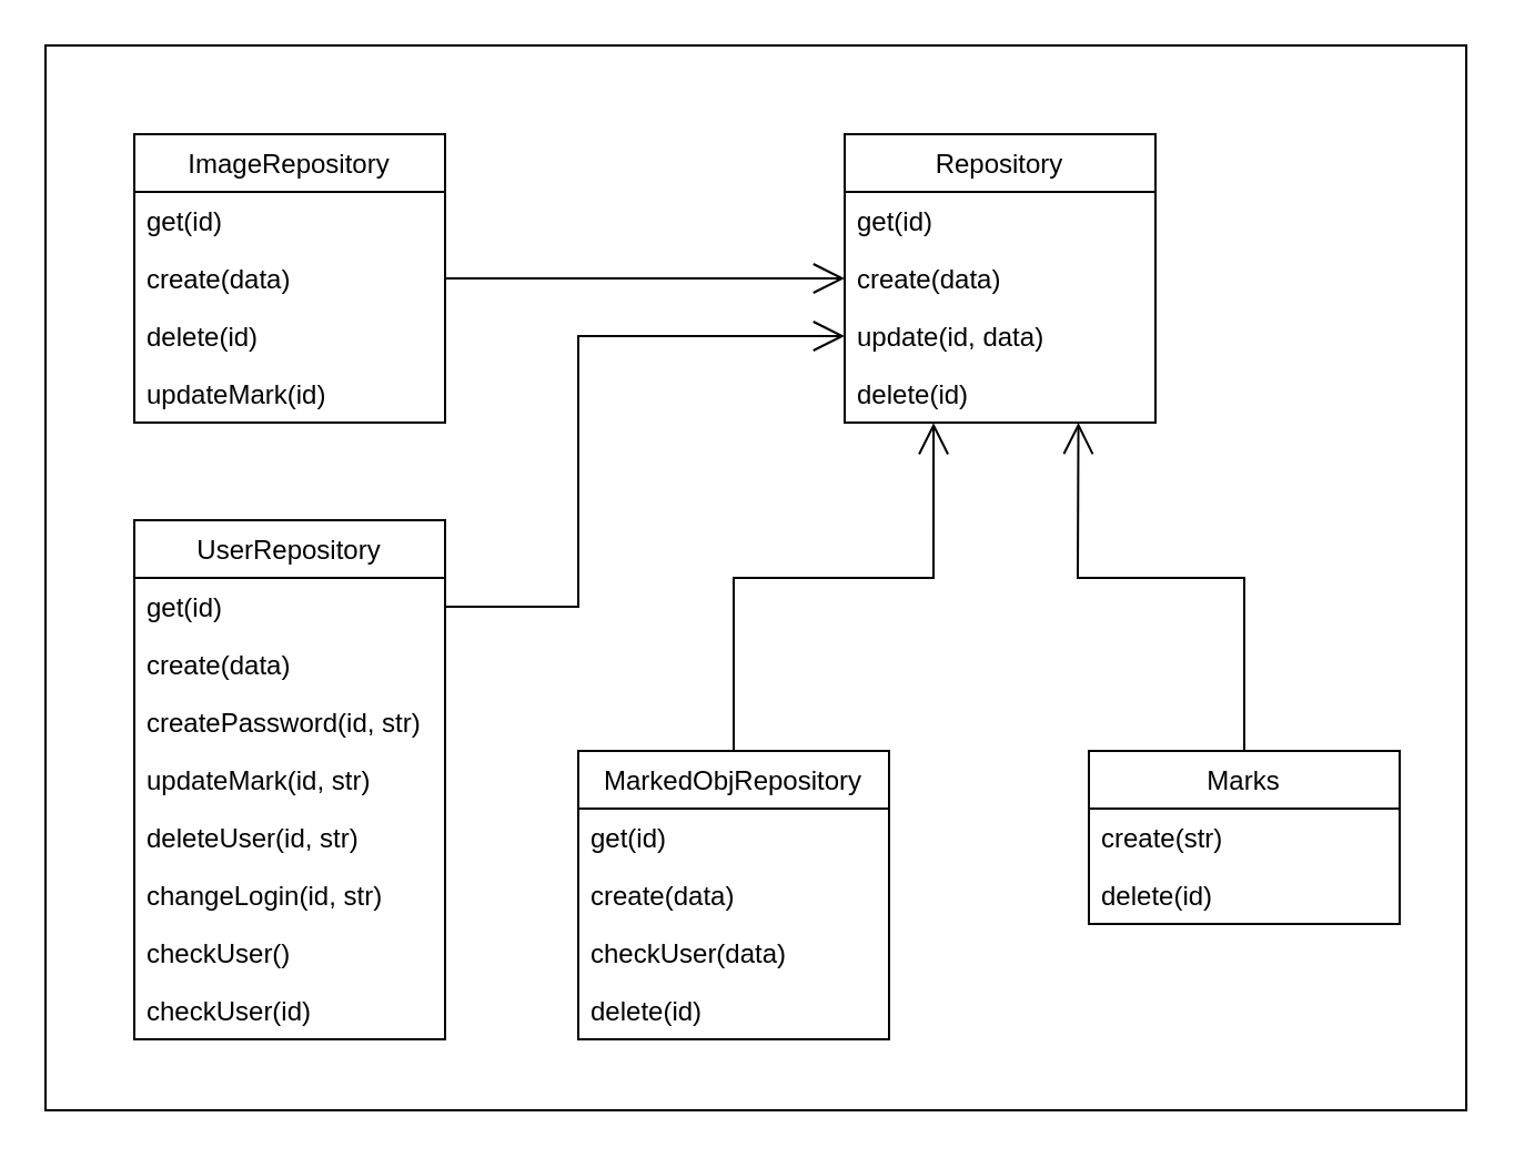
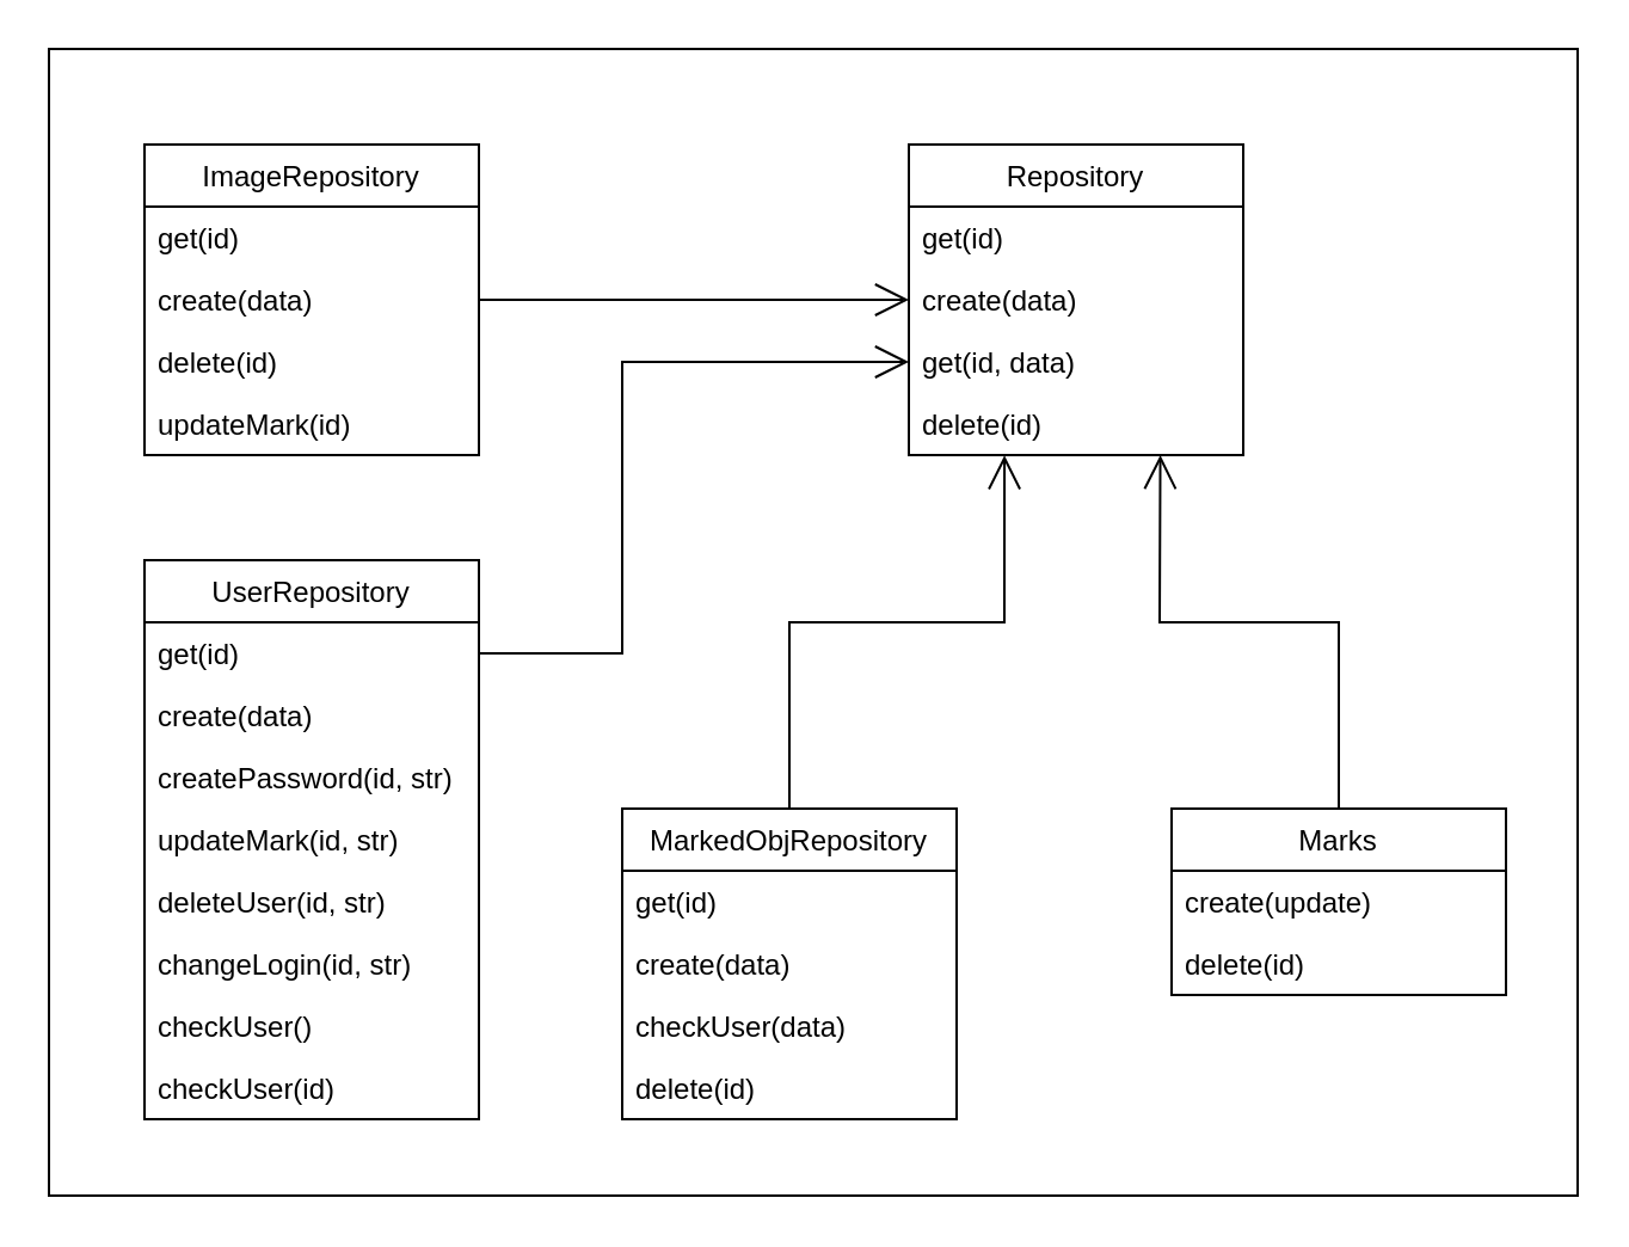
  <mxCell id="0" />
  <mxCell id="1" parent="0" />
  <mxCell id="2" value="" style="rounded=0;whiteSpace=wrap;html=1;" vertex="1" parent="1"><mxGeometry x="20" y="20" width="640" height="480" as="geometry" /></mxCell>
  <mxCell id="3" value="Repository" style="swimlane;fontStyle=0;childLayout=stackLayout;horizontal=1;startSize=26;fillColor=none;horizontalStack=0;resizeParent=1;resizeParentMax=0;resizeLast=0;collapsible=1;marginBottom=0;" vertex="1" parent="1"><mxGeometry x="380" y="60" width="140" height="130" as="geometry" /></mxCell>
  <mxCell id="4" value="get(id)" style="text;strokeColor=none;fillColor=none;align=left;verticalAlign=top;spacingLeft=4;spacingRight=4;overflow=hidden;rotatable=0;points=[[0,0.5],[1,0.5]];portConstraint=eastwest;" vertex="1" parent="3"><mxGeometry y="26" width="140" height="26" as="geometry" /></mxCell>
  <mxCell id="5" value="create(data)" style="text;strokeColor=none;fillColor=none;align=left;verticalAlign=top;spacingLeft=4;spacingRight=4;overflow=hidden;rotatable=0;points=[[0,0.5],[1,0.5]];portConstraint=eastwest;" vertex="1" parent="3"><mxGeometry y="52" width="140" height="26" as="geometry" /></mxCell>
- <mxCell id="6" value="update(id, data)" style="text;strokeColor=none;fillColor=none;align=left;verticalAlign=top;spacingLeft=4;spacingRight=4;overflow=hidden;rotatable=0;points=[[0,0.5],[1,0.5]];portConstraint=eastwest;" vertex="1" parent="3"><mxGeometry y="78" width="140" height="26" as="geometry" /></mxCell>
+ <mxCell id="6" value="get(id, data)" style="text;strokeColor=none;fillColor=none;align=left;verticalAlign=top;spacingLeft=4;spacingRight=4;overflow=hidden;rotatable=0;points=[[0,0.5],[1,0.5]];portConstraint=eastwest;" vertex="1" parent="3"><mxGeometry y="78" width="140" height="26" as="geometry" /></mxCell>
  <mxCell id="7" value="delete(id)" style="text;strokeColor=none;fillColor=none;align=left;verticalAlign=top;spacingLeft=4;spacingRight=4;overflow=hidden;rotatable=0;points=[[0,0.5],[1,0.5]];portConstraint=eastwest;" vertex="1" parent="3"><mxGeometry y="104" width="140" height="26" as="geometry" /></mxCell>
  <mxCell id="8" value="ImageRepository" style="swimlane;fontStyle=0;childLayout=stackLayout;horizontal=1;startSize=26;fillColor=none;horizontalStack=0;resizeParent=1;resizeParentMax=0;resizeLast=0;collapsible=1;marginBottom=0;" vertex="1" parent="1"><mxGeometry x="60" y="60" width="140" height="130" as="geometry" /></mxCell>
  <mxCell id="9" value="get(id)" style="text;strokeColor=none;fillColor=none;align=left;verticalAlign=top;spacingLeft=4;spacingRight=4;overflow=hidden;rotatable=0;points=[[0,0.5],[1,0.5]];portConstraint=eastwest;" vertex="1" parent="8"><mxGeometry y="26" width="140" height="26" as="geometry" /></mxCell>
  <mxCell id="10" value="create(data)" style="text;strokeColor=none;fillColor=none;align=left;verticalAlign=top;spacingLeft=4;spacingRight=4;overflow=hidden;rotatable=0;points=[[0,0.5],[1,0.5]];portConstraint=eastwest;" vertex="1" parent="8"><mxGeometry y="52" width="140" height="26" as="geometry" /></mxCell>
  <mxCell id="11" value="delete(id)" style="text;strokeColor=none;fillColor=none;align=left;verticalAlign=top;spacingLeft=4;spacingRight=4;overflow=hidden;rotatable=0;points=[[0,0.5],[1,0.5]];portConstraint=eastwest;" vertex="1" parent="8"><mxGeometry y="78" width="140" height="26" as="geometry" /></mxCell>
  <mxCell id="12" value="updateMark(id)" style="text;strokeColor=none;fillColor=none;align=left;verticalAlign=top;spacingLeft=4;spacingRight=4;overflow=hidden;rotatable=0;points=[[0,0.5],[1,0.5]];portConstraint=eastwest;" vertex="1" parent="8"><mxGeometry y="104" width="140" height="26" as="geometry" /></mxCell>
  <mxCell id="13" value="UserRepository" style="swimlane;fontStyle=0;childLayout=stackLayout;horizontal=1;startSize=26;fillColor=none;horizontalStack=0;resizeParent=1;resizeParentMax=0;resizeLast=0;collapsible=1;marginBottom=0;" vertex="1" parent="1"><mxGeometry x="60" y="234" width="140" height="234" as="geometry" /></mxCell>
  <mxCell id="14" value="get(id)" style="text;strokeColor=none;fillColor=none;align=left;verticalAlign=top;spacingLeft=4;spacingRight=4;overflow=hidden;rotatable=0;points=[[0,0.5],[1,0.5]];portConstraint=eastwest;" vertex="1" parent="13"><mxGeometry y="26" width="140" height="26" as="geometry" /></mxCell>
  <mxCell id="15" value="create(data)" style="text;strokeColor=none;fillColor=none;align=left;verticalAlign=top;spacingLeft=4;spacingRight=4;overflow=hidden;rotatable=0;points=[[0,0.5],[1,0.5]];portConstraint=eastwest;" vertex="1" parent="13"><mxGeometry y="52" width="140" height="26" as="geometry" /></mxCell>
  <mxCell id="16" value="createPassword(id, str)" style="text;strokeColor=none;fillColor=none;align=left;verticalAlign=top;spacingLeft=4;spacingRight=4;overflow=hidden;rotatable=0;points=[[0,0.5],[1,0.5]];portConstraint=eastwest;" vertex="1" parent="13"><mxGeometry y="78" width="140" height="26" as="geometry" /></mxCell>
  <mxCell id="17" value="updateMark(id, str)" style="text;strokeColor=none;fillColor=none;align=left;verticalAlign=top;spacingLeft=4;spacingRight=4;overflow=hidden;rotatable=0;points=[[0,0.5],[1,0.5]];portConstraint=eastwest;" vertex="1" parent="13"><mxGeometry y="104" width="140" height="26" as="geometry" /></mxCell>
  <mxCell id="18" value="deleteUser(id, str)" style="text;strokeColor=none;fillColor=none;align=left;verticalAlign=top;spacingLeft=4;spacingRight=4;overflow=hidden;rotatable=0;points=[[0,0.5],[1,0.5]];portConstraint=eastwest;" vertex="1" parent="13"><mxGeometry y="130" width="140" height="26" as="geometry" /></mxCell>
  <mxCell id="19" value="changeLogin(id, str)" style="text;strokeColor=none;fillColor=none;align=left;verticalAlign=top;spacingLeft=4;spacingRight=4;overflow=hidden;rotatable=0;points=[[0,0.5],[1,0.5]];portConstraint=eastwest;" vertex="1" parent="13"><mxGeometry y="156" width="140" height="26" as="geometry" /></mxCell>
  <mxCell id="20" value="checkUser()" style="text;strokeColor=none;fillColor=none;align=left;verticalAlign=top;spacingLeft=4;spacingRight=4;overflow=hidden;rotatable=0;points=[[0,0.5],[1,0.5]];portConstraint=eastwest;" vertex="1" parent="13"><mxGeometry y="182" width="140" height="26" as="geometry" /></mxCell>
  <mxCell id="21" value="checkUser(id)" style="text;strokeColor=none;fillColor=none;align=left;verticalAlign=top;spacingLeft=4;spacingRight=4;overflow=hidden;rotatable=0;points=[[0,0.5],[1,0.5]];portConstraint=eastwest;" vertex="1" parent="13"><mxGeometry y="208" width="140" height="26" as="geometry" /></mxCell>
  <mxCell id="22" value="MarkedObjRepository" style="swimlane;fontStyle=0;childLayout=stackLayout;horizontal=1;startSize=26;fillColor=none;horizontalStack=0;resizeParent=1;resizeParentMax=0;resizeLast=0;collapsible=1;marginBottom=0;" vertex="1" parent="1"><mxGeometry x="260" y="338" width="140" height="130" as="geometry" /></mxCell>
  <mxCell id="23" value="get(id)" style="text;strokeColor=none;fillColor=none;align=left;verticalAlign=top;spacingLeft=4;spacingRight=4;overflow=hidden;rotatable=0;points=[[0,0.5],[1,0.5]];portConstraint=eastwest;" vertex="1" parent="22"><mxGeometry y="26" width="140" height="26" as="geometry" /></mxCell>
  <mxCell id="24" value="create(data)" style="text;strokeColor=none;fillColor=none;align=left;verticalAlign=top;spacingLeft=4;spacingRight=4;overflow=hidden;rotatable=0;points=[[0,0.5],[1,0.5]];portConstraint=eastwest;" vertex="1" parent="22"><mxGeometry y="52" width="140" height="26" as="geometry" /></mxCell>
  <mxCell id="25" value="checkUser(data)" style="text;strokeColor=none;fillColor=none;align=left;verticalAlign=top;spacingLeft=4;spacingRight=4;overflow=hidden;rotatable=0;points=[[0,0.5],[1,0.5]];portConstraint=eastwest;" vertex="1" parent="22"><mxGeometry y="78" width="140" height="26" as="geometry" /></mxCell>
  <mxCell id="26" value="delete(id)" style="text;strokeColor=none;fillColor=none;align=left;verticalAlign=top;spacingLeft=4;spacingRight=4;overflow=hidden;rotatable=0;points=[[0,0.5],[1,0.5]];portConstraint=eastwest;" vertex="1" parent="22"><mxGeometry y="104" width="140" height="26" as="geometry" /></mxCell>
  <mxCell id="27" value="Marks" style="swimlane;fontStyle=0;childLayout=stackLayout;horizontal=1;startSize=26;fillColor=none;horizontalStack=0;resizeParent=1;resizeParentMax=0;resizeLast=0;collapsible=1;marginBottom=0;" vertex="1" parent="1"><mxGeometry x="490" y="338" width="140" height="78" as="geometry" /></mxCell>
- <mxCell id="28" value="create(str)" style="text;strokeColor=none;fillColor=none;align=left;verticalAlign=top;spacingLeft=4;spacingRight=4;overflow=hidden;rotatable=0;points=[[0,0.5],[1,0.5]];portConstraint=eastwest;" vertex="1" parent="27"><mxGeometry y="26" width="140" height="26" as="geometry" /></mxCell>
+ <mxCell id="28" value="create(update)" style="text;strokeColor=none;fillColor=none;align=left;verticalAlign=top;spacingLeft=4;spacingRight=4;overflow=hidden;rotatable=0;points=[[0,0.5],[1,0.5]];portConstraint=eastwest;" vertex="1" parent="27"><mxGeometry y="26" width="140" height="26" as="geometry" /></mxCell>
  <mxCell id="29" value="delete(id)" style="text;strokeColor=none;fillColor=none;align=left;verticalAlign=top;spacingLeft=4;spacingRight=4;overflow=hidden;rotatable=0;points=[[0,0.5],[1,0.5]];portConstraint=eastwest;" vertex="1" parent="27"><mxGeometry y="52" width="140" height="26" as="geometry" /></mxCell>
  <mxCell id="30" value="" style="endArrow=open;endFill=1;endSize=12;html=1;rounded=0;entryX=0;entryY=0.5;entryDx=0;entryDy=0;exitX=1;exitY=0.5;exitDx=0;exitDy=0;" edge="1" parent="1" source="10" target="5"><mxGeometry width="160" relative="1" as="geometry"><mxPoint x="230" y="300" as="sourcePoint" /><mxPoint x="390" y="300" as="targetPoint" /></mxGeometry></mxCell>
  <mxCell id="31" value="" style="endArrow=open;endFill=1;endSize=12;html=1;rounded=0;exitX=1;exitY=0.5;exitDx=0;exitDy=0;entryX=0;entryY=0.5;entryDx=0;entryDy=0;" edge="1" parent="1" source="14" target="6"><mxGeometry width="160" relative="1" as="geometry"><mxPoint x="210" y="135" as="sourcePoint" /><mxPoint x="370" y="150" as="targetPoint" /><Array as="points"><mxPoint x="260" y="273" /><mxPoint x="260" y="151" /></Array></mxGeometry></mxCell>
  <mxCell id="32" value="" style="endArrow=open;endFill=1;endSize=12;html=1;rounded=0;entryX=0.286;entryY=1.004;entryDx=0;entryDy=0;exitX=0.5;exitY=0;exitDx=0;exitDy=0;entryPerimeter=0;" edge="1" parent="1" source="22" target="7"><mxGeometry width="160" relative="1" as="geometry"><mxPoint x="210" y="135" as="sourcePoint" /><mxPoint x="390" y="135" as="targetPoint" /><Array as="points"><mxPoint x="330" y="260" /><mxPoint x="420" y="260" /></Array></mxGeometry></mxCell>
  <mxCell id="33" value="" style="endArrow=open;endFill=1;endSize=12;html=1;rounded=0;entryX=0.752;entryY=1.002;entryDx=0;entryDy=0;exitX=0.5;exitY=0;exitDx=0;exitDy=0;entryPerimeter=0;" edge="1" parent="1" source="27" target="7"><mxGeometry width="160" relative="1" as="geometry"><mxPoint x="340" y="348" as="sourcePoint" /><mxPoint x="430.04" y="200.104" as="targetPoint" /><Array as="points"><mxPoint x="560" y="260" /><mxPoint x="485" y="260" /></Array></mxGeometry></mxCell>
